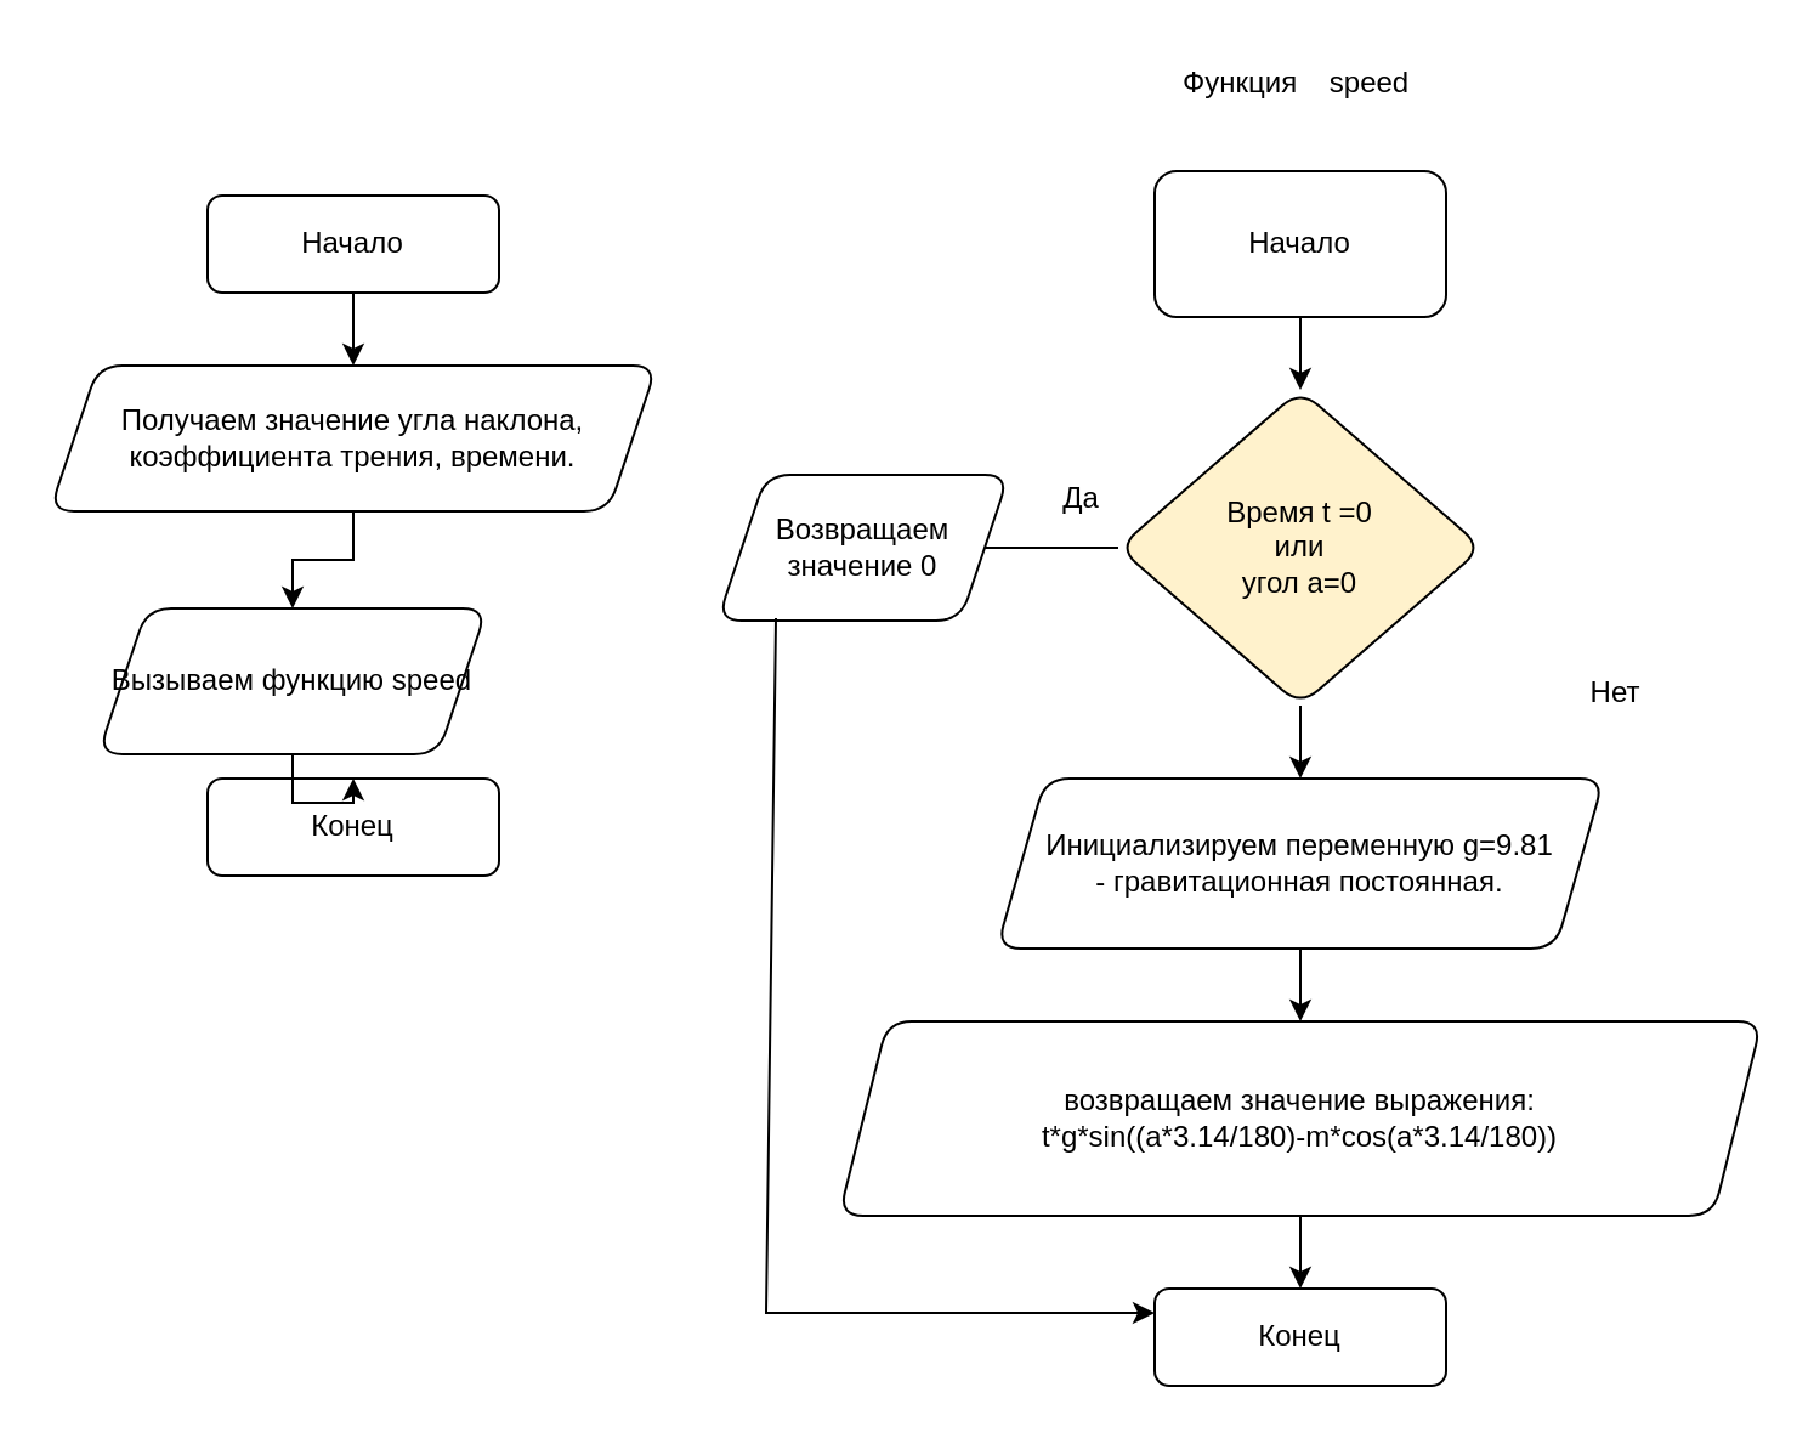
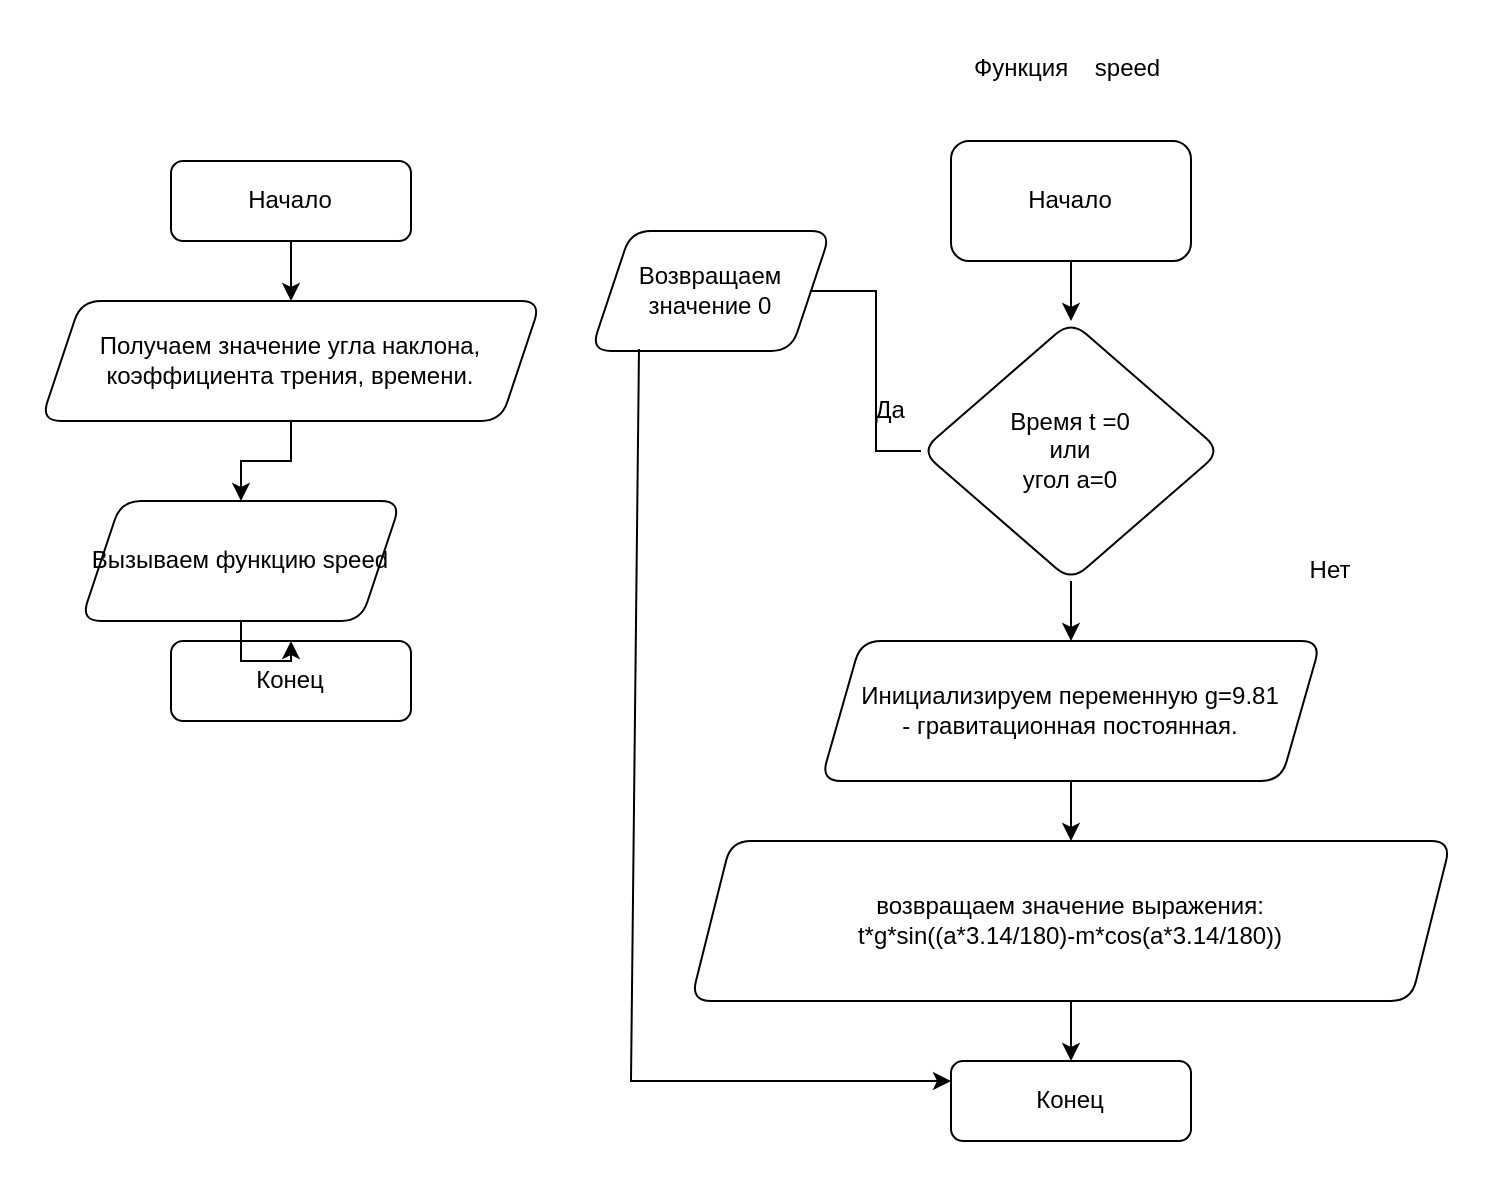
  <mxCell id="0" />
  <mxCell id="1" parent="0" />
  <mxCell id="2" value="" style="edgeStyle=orthogonalEdgeStyle;rounded=0;orthogonalLoop=1;jettySize=auto;html=1;" parent="1" source="3" target="6" edge="1"><mxGeometry relative="1" as="geometry" /></mxCell>
  <mxCell id="3" value="&lt;div&gt;Начало&lt;/div&gt;" style="rounded=1;whiteSpace=wrap;html=1;fontSize=12;glass=0;strokeWidth=1;shadow=0;" parent="1" vertex="1"><mxGeometry x="85" y="80" width="120" height="40" as="geometry" /></mxCell>
  <mxCell id="4" value="Конец" style="rounded=1;whiteSpace=wrap;html=1;fontSize=12;glass=0;strokeWidth=1;shadow=0;" parent="1" vertex="1"><mxGeometry x="85" y="320" width="120" height="40" as="geometry" /></mxCell>
  <mxCell id="5" value="" style="edgeStyle=orthogonalEdgeStyle;rounded=0;orthogonalLoop=1;jettySize=auto;html=1;" parent="1" source="6" target="8" edge="1"><mxGeometry relative="1" as="geometry" /></mxCell>
  <mxCell id="6" value="Получаем значение угла наклона, коэффициента трения, времени." style="shape=parallelogram;perimeter=parallelogramPerimeter;whiteSpace=wrap;html=1;fixedSize=1;rounded=1;glass=0;strokeWidth=1;shadow=0;" parent="1" vertex="1"><mxGeometry x="20" y="150" width="250" height="60" as="geometry" /></mxCell>
  <mxCell id="7" value="" style="edgeStyle=orthogonalEdgeStyle;rounded=0;orthogonalLoop=1;jettySize=auto;html=1;" parent="1" source="8" target="4" edge="1"><mxGeometry relative="1" as="geometry" /></mxCell>
  <mxCell id="8" value="Вызываем функцию speed" style="shape=parallelogram;perimeter=parallelogramPerimeter;whiteSpace=wrap;html=1;fixedSize=1;rounded=1;glass=0;strokeWidth=1;shadow=0;" parent="1" vertex="1"><mxGeometry x="40" y="250" width="160" height="60" as="geometry" /></mxCell>
  <mxCell id="9" value="Функция&amp;nbsp; &amp;nbsp; speed" style="text;whiteSpace=wrap;html=1;" parent="1" vertex="1"><mxGeometry x="485" y="20" width="130" height="40" as="geometry" /></mxCell>
  <mxCell id="10" value="" style="edgeStyle=orthogonalEdgeStyle;rounded=0;orthogonalLoop=1;jettySize=auto;html=1;" parent="1" source="11" target="14" edge="1"><mxGeometry relative="1" as="geometry" /></mxCell>
  <mxCell id="11" value="Начало" style="rounded=1;whiteSpace=wrap;html=1;" parent="1" vertex="1"><mxGeometry x="475" y="70" width="120" height="60" as="geometry" /></mxCell>
  <mxCell id="12" value="" style="edgeStyle=orthogonalEdgeStyle;rounded=0;orthogonalLoop=1;jettySize=auto;html=1;endArrow=none;" parent="1" source="14" target="15" edge="1"><mxGeometry relative="1" as="geometry" /></mxCell>
  <mxCell id="13" value="" style="edgeStyle=orthogonalEdgeStyle;rounded=0;orthogonalLoop=1;jettySize=auto;html=1;" parent="1" source="14" target="18" edge="1"><mxGeometry relative="1" as="geometry" /></mxCell>
- <mxCell id="14" value="&lt;div&gt;Время t =0 &lt;br&gt;&lt;/div&gt;&lt;div&gt;или&lt;/div&gt;&lt;div&gt;угол а=0&lt;br&gt;&lt;/div&gt;" style="rhombus;whiteSpace=wrap;html=1;rounded=1;fillColor=#fff2cc;" parent="1" vertex="1"><mxGeometry x="460" y="160" width="150" height="130" as="geometry" /></mxCell>
- <mxCell id="15" value="&lt;div&gt;Возвращаем значение 0&lt;br&gt;&lt;/div&gt;" style="shape=parallelogram;perimeter=parallelogramPerimeter;whiteSpace=wrap;html=1;fixedSize=1;rounded=1;" parent="1" vertex="1"><mxGeometry x="295" y="195" width="120" height="60" as="geometry" /></mxCell>
+ <mxCell id="14" value="&lt;div&gt;Время t =0 &lt;br&gt;&lt;/div&gt;&lt;div&gt;или&lt;/div&gt;&lt;div&gt;угол а=0&lt;br&gt;&lt;/div&gt;" style="rhombus;whiteSpace=wrap;html=1;rounded=1;" parent="1" vertex="1"><mxGeometry x="460" y="160" width="150" height="130" as="geometry" /></mxCell>
+ <mxCell id="15" value="&lt;div&gt;Возвращаем значение 0&lt;br&gt;&lt;/div&gt;" style="shape=parallelogram;perimeter=parallelogramPerimeter;whiteSpace=wrap;html=1;fixedSize=1;rounded=1;" parent="1" vertex="1"><mxGeometry x="295" y="115" width="120" height="60" as="geometry" /></mxCell>
  <mxCell id="16" value="&lt;div&gt;Да&lt;/div&gt;" style="text;html=1;strokeColor=none;fillColor=none;align=center;verticalAlign=middle;whiteSpace=wrap;rounded=0;" parent="1" vertex="1"><mxGeometry x="415" y="190" width="60" height="30" as="geometry" /></mxCell>
  <mxCell id="17" value="" style="edgeStyle=orthogonalEdgeStyle;rounded=0;orthogonalLoop=1;jettySize=auto;html=1;" parent="1" source="18" target="21" edge="1"><mxGeometry relative="1" as="geometry" /></mxCell>
  <mxCell id="18" value="&lt;div&gt;Инициализируем переменную g=9.81&lt;/div&gt;&lt;div&gt;- гравитационная постоянная.&lt;br&gt;&lt;/div&gt;" style="shape=parallelogram;perimeter=parallelogramPerimeter;whiteSpace=wrap;html=1;fixedSize=1;rounded=1;" parent="1" vertex="1"><mxGeometry x="410" y="320" width="250" height="70" as="geometry" /></mxCell>
  <mxCell id="19" value="Нет" style="text;html=1;strokeColor=none;fillColor=none;align=center;verticalAlign=middle;whiteSpace=wrap;rounded=0;" parent="1" vertex="1"><mxGeometry x="635" y="270" width="60" height="30" as="geometry" /></mxCell>
  <mxCell id="20" value="" style="edgeStyle=orthogonalEdgeStyle;rounded=0;orthogonalLoop=1;jettySize=auto;html=1;" parent="1" source="21" target="22" edge="1"><mxGeometry relative="1" as="geometry" /></mxCell>
  <mxCell id="21" value="&lt;div&gt;возвращаем значение выражения:&lt;/div&gt;&lt;div&gt;t*g*sin((a*3.14/180)-m*cos(a*3.14/180))&lt;/div&gt;" style="shape=parallelogram;perimeter=parallelogramPerimeter;whiteSpace=wrap;html=1;fixedSize=1;rounded=1;" parent="1" vertex="1"><mxGeometry x="345" y="420" width="380" height="80" as="geometry" /></mxCell>
  <mxCell id="22" value="Конец" style="rounded=1;whiteSpace=wrap;html=1;fontSize=12;glass=0;strokeWidth=1;shadow=0;" parent="1" vertex="1"><mxGeometry x="475" y="530" width="120" height="40" as="geometry" /></mxCell>
  <mxCell id="23" value="" style="endArrow=classic;html=1;rounded=0;exitX=0.2;exitY=0.983;exitDx=0;exitDy=0;exitPerimeter=0;entryX=0;entryY=0.25;entryDx=0;entryDy=0;" parent="1" source="15" target="22" edge="1"><mxGeometry width="50" height="50" relative="1" as="geometry"><mxPoint x="315" y="410" as="sourcePoint" /><mxPoint x="365" y="360" as="targetPoint" /><Array as="points"><mxPoint x="315" y="540" /></Array></mxGeometry></mxCell>
